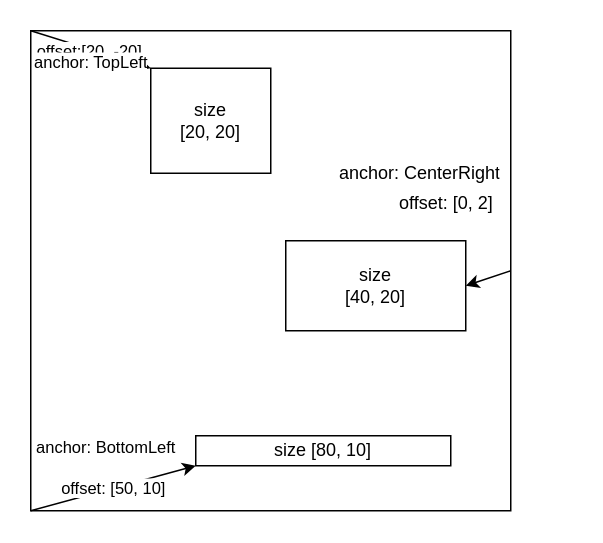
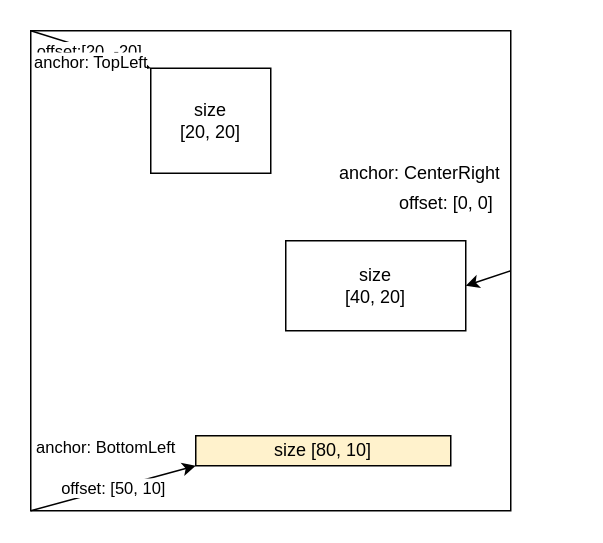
  <mxCell id="0" />
  <mxCell id="1" parent="0" />
  <mxCell id="2" value="" style="rounded=0;whiteSpace=wrap;html=1;" parent="1" vertex="1"><mxGeometry x="20" y="20" width="320" height="320" as="geometry" /></mxCell>
  <mxCell id="3" value="size&lt;br&gt;[20, 20]" style="rounded=0;whiteSpace=wrap;html=1;" parent="1" vertex="1"><mxGeometry x="100" y="45" width="80" height="70" as="geometry" /></mxCell>
  <mxCell id="4" value="" style="endArrow=classic;html=1;rounded=0;exitX=0;exitY=0;exitDx=0;exitDy=0;entryX=0;entryY=0;entryDx=0;entryDy=0;" parent="1" source="2" target="3" edge="1"><mxGeometry width="50" height="50" relative="1" as="geometry"><mxPoint x="170" y="150" as="sourcePoint" /><mxPoint x="220" y="100" as="targetPoint" /></mxGeometry></mxCell>
  <mxCell id="5" value="offset:[20, -20]" style="edgeLabel;html=1;align=center;verticalAlign=middle;resizable=0;points=[];" parent="4" vertex="1" connectable="0"><mxGeometry x="-0.025" y="-1" relative="1" as="geometry"><mxPoint as="offset" /></mxGeometry></mxCell>
  <mxCell id="6" value="anchor: BottomLeft" style="edgeLabel;html=1;align=center;verticalAlign=middle;resizable=0;points=[];" parent="4" vertex="1" connectable="0"><mxGeometry x="-0.454" relative="1" as="geometry"><mxPoint x="28" y="271" as="offset" /></mxGeometry></mxCell>
  <mxCell id="7" value="" style="endArrow=classic;html=1;rounded=0;exitX=1;exitY=0.5;exitDx=0;exitDy=0;entryX=1;entryY=0.5;entryDx=0;entryDy=0;" parent="1" source="2" target="8" edge="1"><mxGeometry width="50" height="50" relative="1" as="geometry"><mxPoint x="170" y="190" as="sourcePoint" /><mxPoint x="285" y="180" as="targetPoint" /></mxGeometry></mxCell>
  <mxCell id="8" value="size&lt;br&gt;[40, 20]" style="rounded=0;whiteSpace=wrap;html=1;" parent="1" vertex="1"><mxGeometry x="190" y="160" width="120" height="60" as="geometry" /></mxCell>
  <mxCell id="9" value="anchor: CenterRight" style="text;strokeColor=none;fillColor=none;align=left;verticalAlign=middle;spacingLeft=4;spacingRight=4;overflow=hidden;points=[[0,0.5],[1,0.5]];portConstraint=eastwest;rotatable=0;whiteSpace=wrap;html=1;" parent="1" vertex="1"><mxGeometry x="220" y="100" width="120" height="30" as="geometry" /></mxCell>
- <mxCell id="10" value="size [80, 10]" style="rounded=0;whiteSpace=wrap;html=1;" parent="1" vertex="1"><mxGeometry x="130" y="290" width="170" height="20" as="geometry" /></mxCell>
+ <mxCell id="10" value="size [80, 10]" style="rounded=0;whiteSpace=wrap;html=1;fillColor=#fff2cc;" parent="1" vertex="1"><mxGeometry x="130" y="290" width="170" height="20" as="geometry" /></mxCell>
  <mxCell id="11" value="offset: [50, 10]" style="endArrow=classic;html=1;rounded=0;exitX=0;exitY=1;exitDx=0;exitDy=0;entryX=0;entryY=1;entryDx=0;entryDy=0;" parent="1" source="2" target="10" edge="1"><mxGeometry width="50" height="50" relative="1" as="geometry"><mxPoint x="150" y="240" as="sourcePoint" /><mxPoint x="200" y="190" as="targetPoint" /></mxGeometry></mxCell>
  <mxCell id="12" value="anchor: TopLeft" style="edgeLabel;html=1;align=center;verticalAlign=middle;resizable=0;points=[];" parent="1" vertex="1" connectable="0"><mxGeometry x="59.995" y="40.002" as="geometry" /></mxCell>
- <mxCell id="13" value="offset: [0, 2]" style="text;strokeColor=none;fillColor=none;align=left;verticalAlign=middle;spacingLeft=4;spacingRight=4;overflow=hidden;points=[[0,0.5],[1,0.5]];portConstraint=eastwest;rotatable=0;whiteSpace=wrap;html=1;" parent="1" vertex="1"><mxGeometry x="260" y="120" width="120" height="30" as="geometry" /></mxCell>
+ <mxCell id="13" value="offset: [0, 0]" style="text;strokeColor=none;fillColor=none;align=left;verticalAlign=middle;spacingLeft=4;spacingRight=4;overflow=hidden;points=[[0,0.5],[1,0.5]];portConstraint=eastwest;rotatable=0;whiteSpace=wrap;html=1;" parent="1" vertex="1"><mxGeometry x="260" y="120" width="120" height="30" as="geometry" /></mxCell>
